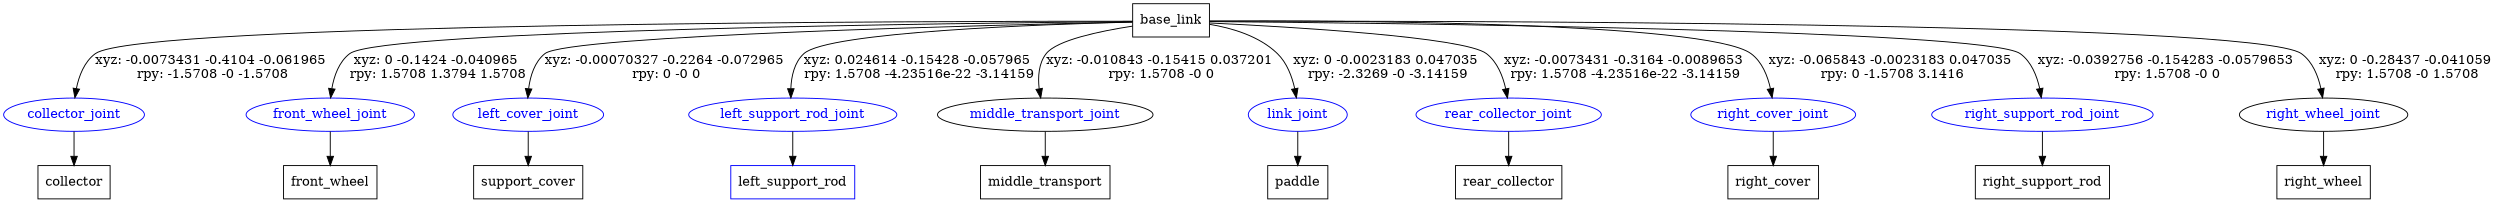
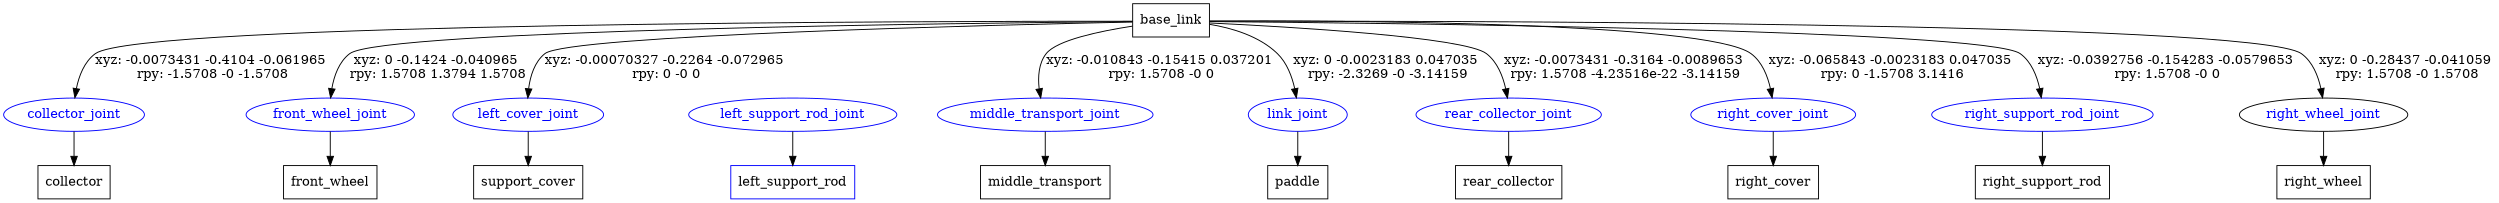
  digraph {
    node [shape=box]
    n1 [label=base_link]
    collector_joint [color=blue fontcolor=blue shape=ellipse]
    front_wheel_joint [color=blue fontcolor=blue shape=ellipse]
    left_cover_joint [color=blue fontcolor=blue shape=ellipse]
    left_support_rod_joint [color=blue fontcolor=blue shape=ellipse]
-   middle_transport_joint [color=black fontcolor=blue shape=ellipse]
+   middle_transport_joint [color=blue fontcolor=blue shape=ellipse]
    n7 [color=blue fontcolor=blue label=link_joint shape=ellipse]
    rear_collector_joint [color=blue fontcolor=blue shape=ellipse]
    right_cover_joint [color=blue fontcolor=blue shape=ellipse]
    right_support_rod_joint [color=blue fontcolor=blue shape=ellipse]
    right_wheel_joint [color=black fontcolor=blue shape=ellipse]
    n12 [label=collector]
    n13 [label=front_wheel]
    n14 [label=support_cover]
    n15 [color=blue label=left_support_rod]
    n16 [label=middle_transport]
    n17 [label=paddle]
    n18 [label=rear_collector]
    n19 [label=right_cover]
    n20 [label=right_support_rod]
    n21 [label=right_wheel]
    n1 -> collector_joint [label="xyz: -0.0073431 -0.4104 -0.061965 \nrpy: -1.5708 -0 -1.5708"]
    n1 -> front_wheel_joint [label="xyz: 0 -0.1424 -0.040965 \nrpy: 1.5708 1.3794 1.5708"]
    n1 -> left_cover_joint [label="xyz: -0.00070327 -0.2264 -0.072965 \nrpy: 0 -0 0"]
-   n1 -> left_support_rod_joint [label="xyz: 0.024614 -0.15428 -0.057965 \nrpy: 1.5708 -4.23516e-22 -3.14159"]
    n1 -> middle_transport_joint [label="xyz: -0.010843 -0.15415 0.037201 \nrpy: 1.5708 -0 0"]
    n1 -> n7 [label="xyz: 0 -0.0023183 0.047035 \nrpy: -2.3269 -0 -3.14159"]
    n1 -> rear_collector_joint [label="xyz: -0.0073431 -0.3164 -0.0089653 \nrpy: 1.5708 -4.23516e-22 -3.14159"]
    n1 -> right_cover_joint [label="xyz: -0.065843 -0.0023183 0.047035 \nrpy: 0 -1.5708 3.1416"]
    n1 -> right_support_rod_joint [label="xyz: -0.0392756 -0.154283 -0.0579653 \nrpy: 1.5708 -0 0"]
    n1 -> right_wheel_joint [label="xyz: 0 -0.28437 -0.041059 \nrpy: 1.5708 -0 1.5708"]
    collector_joint -> n12
    front_wheel_joint -> n13
    left_cover_joint -> n14
    left_support_rod_joint -> n15
    middle_transport_joint -> n16
    n7 -> n17
    rear_collector_joint -> n18
    right_cover_joint -> n19
    right_support_rod_joint -> n20
    right_wheel_joint -> n21
  }
